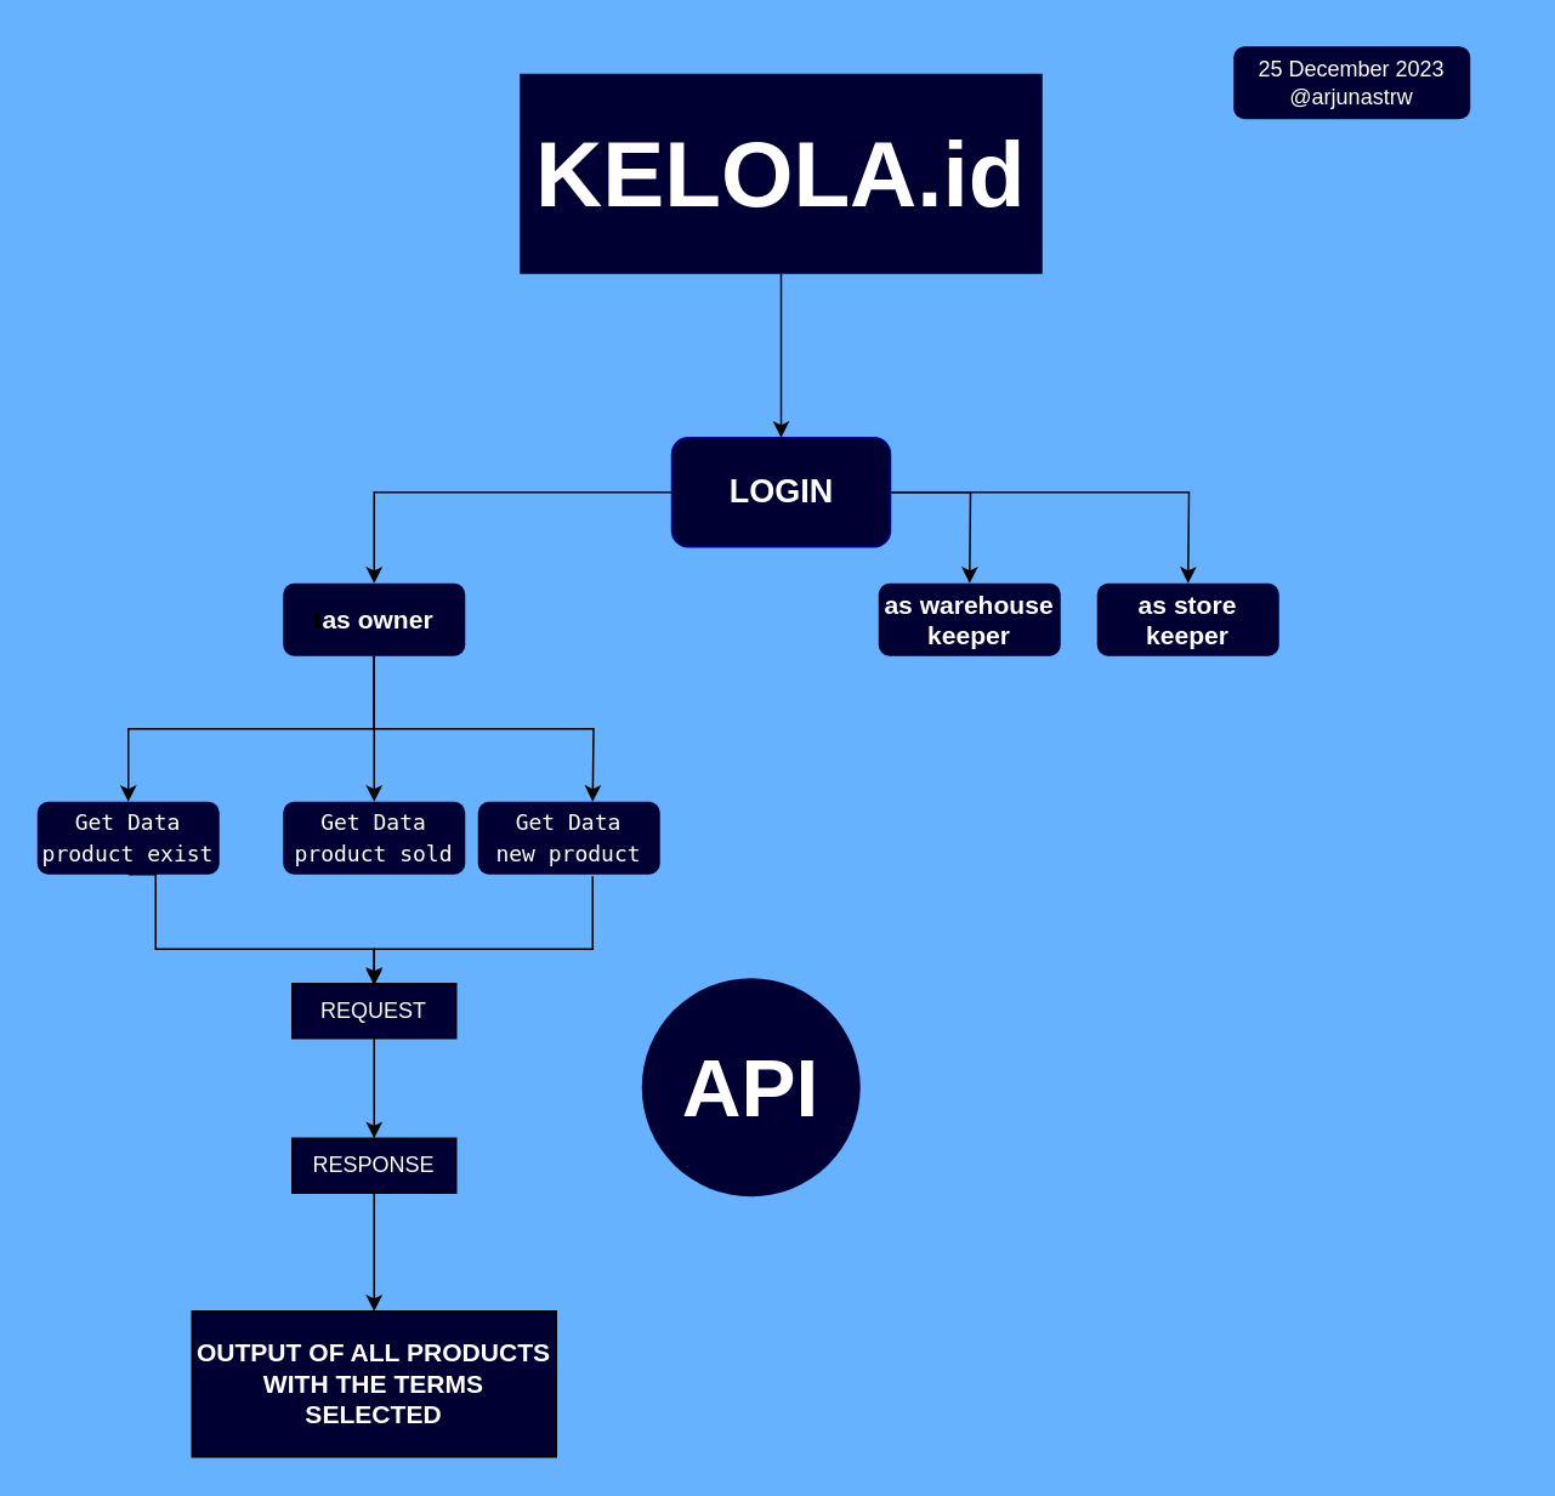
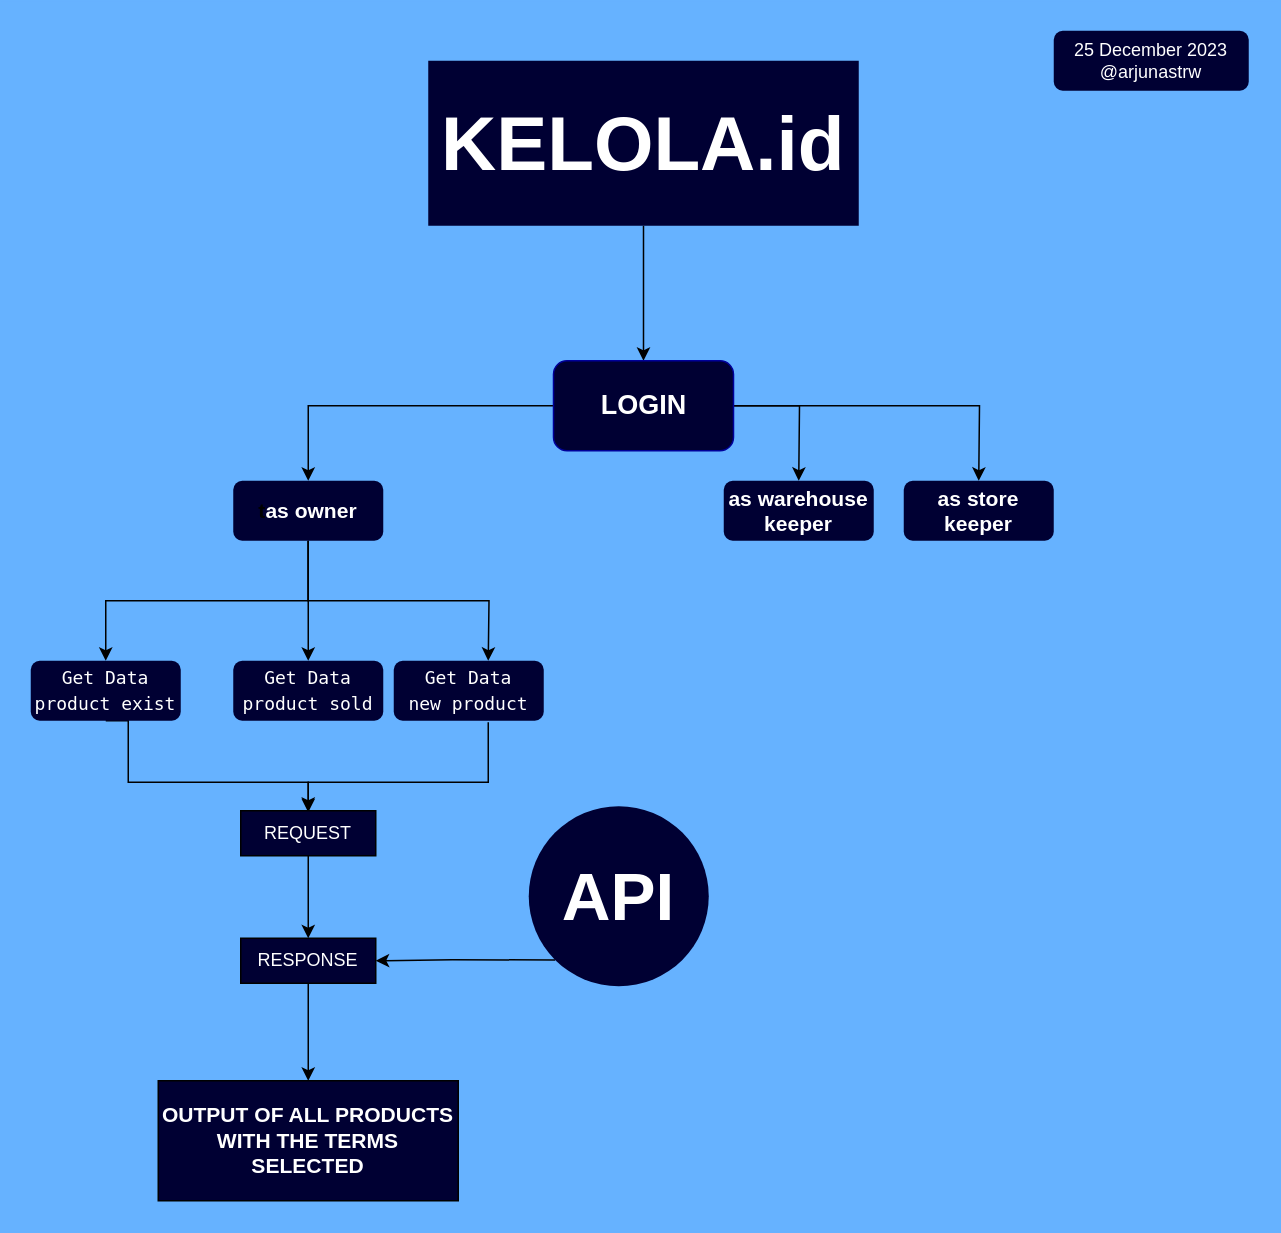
  <mxCell id="0" />
  <mxCell id="1" parent="0" />
  <mxCell id="2" style="edgeStyle=orthogonalEdgeStyle;rounded=0;orthogonalLoop=1;jettySize=auto;html=1;" edge="1" parent="1" source="3"><mxGeometry relative="1" as="geometry"><mxPoint x="428.5" y="240" as="targetPoint" /></mxGeometry></mxCell>
  <mxCell id="3" value="&lt;h1&gt;&lt;b&gt;&lt;font style=&quot;font-size: 51px;&quot;&gt;KELOLA.id&lt;/font&gt;&lt;/b&gt;&lt;/h1&gt;" style="rounded=0;whiteSpace=wrap;html=1;fillColor=#000033;fontColor=#ffffff;strokeColor=none;" vertex="1" parent="1"><mxGeometry x="285" y="40" width="287" height="110" as="geometry" /></mxCell>
  <mxCell id="4" style="edgeStyle=orthogonalEdgeStyle;rounded=0;orthogonalLoop=1;jettySize=auto;html=1;" edge="1" parent="1" source="7"><mxGeometry relative="1" as="geometry"><mxPoint x="532" y="320" as="targetPoint" /></mxGeometry></mxCell>
  <mxCell id="5" style="edgeStyle=orthogonalEdgeStyle;rounded=0;orthogonalLoop=1;jettySize=auto;html=1;exitX=0;exitY=0.5;exitDx=0;exitDy=0;entryX=0.5;entryY=0;entryDx=0;entryDy=0;" edge="1" parent="1" source="7" target="11"><mxGeometry relative="1" as="geometry"><mxPoint x="332" y="320" as="targetPoint" /></mxGeometry></mxCell>
  <mxCell id="6" style="edgeStyle=orthogonalEdgeStyle;rounded=0;orthogonalLoop=1;jettySize=auto;html=1;" edge="1" parent="1" source="7"><mxGeometry relative="1" as="geometry"><mxPoint x="652" y="320" as="targetPoint" /></mxGeometry></mxCell>
  <mxCell id="7" value="&lt;h2&gt;&lt;font color=&quot;#ffffff&quot;&gt;LOGIN&lt;/font&gt;&lt;/h2&gt;" style="rounded=1;whiteSpace=wrap;html=1;fillColor=#000033;strokeColor=#000099;" vertex="1" parent="1"><mxGeometry x="368.5" y="240" width="120" height="60" as="geometry" /></mxCell>
  <mxCell id="8" style="edgeStyle=orthogonalEdgeStyle;rounded=0;orthogonalLoop=1;jettySize=auto;html=1;exitX=0.5;exitY=1;exitDx=0;exitDy=0;entryX=0.5;entryY=0;entryDx=0;entryDy=0;" edge="1" parent="1" source="11" target="16"><mxGeometry relative="1" as="geometry"><mxPoint x="345.276" y="440" as="targetPoint" /></mxGeometry></mxCell>
  <mxCell id="9" style="edgeStyle=orthogonalEdgeStyle;rounded=0;orthogonalLoop=1;jettySize=auto;html=1;entryX=0.5;entryY=0;entryDx=0;entryDy=0;" edge="1" parent="1" source="11" target="17"><mxGeometry relative="1" as="geometry" /></mxCell>
  <mxCell id="10" style="edgeStyle=orthogonalEdgeStyle;rounded=0;orthogonalLoop=1;jettySize=auto;html=1;exitX=0.5;exitY=1;exitDx=0;exitDy=0;entryX=0.5;entryY=0;entryDx=0;entryDy=0;" edge="1" parent="1" source="11"><mxGeometry relative="1" as="geometry"><mxPoint x="325" y="440" as="targetPoint" /></mxGeometry></mxCell>
  <mxCell id="11" value="&lt;h3&gt;t&lt;font color=&quot;#ffffff&quot;&gt;as owner&lt;/font&gt;&lt;/h3&gt;" style="rounded=1;whiteSpace=wrap;html=1;strokeColor=none;fillColor=#000033;" vertex="1" parent="1"><mxGeometry x="155" y="320" width="100" height="40" as="geometry" /></mxCell>
  <mxCell id="12" value="&lt;h3&gt;as warehouse&lt;br&gt;keeper&lt;/h3&gt;" style="rounded=1;whiteSpace=wrap;html=1;strokeColor=none;fillColor=#000033;fontColor=#ffffff;" vertex="1" parent="1"><mxGeometry x="482" y="320" width="100" height="40" as="geometry" /></mxCell>
  <mxCell id="13" value="&lt;h3&gt;as store&lt;br&gt;keeper&lt;/h3&gt;" style="rounded=1;whiteSpace=wrap;html=1;strokeColor=none;fillColor=#000033;fontColor=#ffffff;" vertex="1" parent="1"><mxGeometry x="602" y="320" width="100" height="40" as="geometry" /></mxCell>
- <mxCell id="14" value="25 December 2023&lt;br&gt;@arjunastrw" style="rounded=1;whiteSpace=wrap;html=1;strokeColor=none;fillColor=#000033;fontColor=#ffffff;" vertex="1" parent="1"><mxGeometry x="677" y="25" width="130" height="40" as="geometry" /></mxCell>
+ <mxCell id="14" value="25 December 2023&lt;br&gt;@arjunastrw" style="rounded=1;whiteSpace=wrap;html=1;strokeColor=none;fillColor=#000033;fontColor=#ffffff;" vertex="1" parent="1"><mxGeometry x="702" y="20" width="130" height="40" as="geometry" /></mxCell>
  <mxCell id="15" style="edgeStyle=orthogonalEdgeStyle;rounded=0;orthogonalLoop=1;jettySize=auto;html=1;exitX=0.5;exitY=1;exitDx=0;exitDy=0;" edge="1" parent="1" source="16" target="23"><mxGeometry relative="1" as="geometry"><Array as="points"><mxPoint x="85" y="521" /><mxPoint x="205" y="521" /></Array></mxGeometry></mxCell>
  <mxCell id="16" value="&lt;pre style=&quot;line-height: 40%;&quot;&gt;&lt;font color=&quot;#ffffff&quot;&gt;Get Data&lt;/font&gt;&lt;/pre&gt;&lt;pre style=&quot;line-height: 40%;&quot;&gt;&lt;font color=&quot;#ffffff&quot;&gt;product exist&lt;/font&gt;&lt;/pre&gt;" style="rounded=1;whiteSpace=wrap;html=1;strokeColor=none;fillColor=#000033;" vertex="1" parent="1"><mxGeometry x="20" y="440" width="100" height="40" as="geometry" /></mxCell>
  <mxCell id="17" value="&lt;pre style=&quot;line-height: 40%;&quot;&gt;&lt;font color=&quot;#ffffff&quot;&gt;Get Data&lt;/font&gt;&lt;/pre&gt;&lt;pre style=&quot;line-height: 40%;&quot;&gt;&lt;font color=&quot;#ffffff&quot;&gt;product sold&lt;/font&gt;&lt;/pre&gt;" style="rounded=1;whiteSpace=wrap;html=1;strokeColor=none;fillColor=#000033;" vertex="1" parent="1"><mxGeometry x="155" y="440" width="100" height="40" as="geometry" /></mxCell>
  <mxCell id="18" style="edgeStyle=orthogonalEdgeStyle;rounded=0;orthogonalLoop=1;jettySize=auto;html=1;exitX=0.5;exitY=1;exitDx=0;exitDy=0;entryX=0.5;entryY=0;entryDx=0;entryDy=0;" edge="1" parent="1"><mxGeometry relative="1" as="geometry"><mxPoint x="325" y="481" as="sourcePoint" /><mxPoint x="205" y="541" as="targetPoint" /><Array as="points"><mxPoint x="325" y="521" /><mxPoint x="205" y="521" /></Array></mxGeometry></mxCell>
  <mxCell id="19" value="&lt;pre style=&quot;line-height: 40%;&quot;&gt;&lt;font color=&quot;#ffffff&quot;&gt;Get Data&lt;/font&gt;&lt;/pre&gt;&lt;pre style=&quot;line-height: 40%;&quot;&gt;&lt;font color=&quot;#ffffff&quot;&gt;new product&lt;/font&gt;&lt;br&gt;&lt;/pre&gt;" style="rounded=1;whiteSpace=wrap;html=1;strokeColor=none;fillColor=#000033;" vertex="1" parent="1"><mxGeometry x="262" y="440" width="100" height="40" as="geometry" /></mxCell>
+ <mxCell id="20" style="edgeStyle=orthogonalEdgeStyle;rounded=0;orthogonalLoop=1;jettySize=auto;html=1;exitX=0;exitY=1;exitDx=0;exitDy=0;entryX=1;entryY=0.5;entryDx=0;entryDy=0;" edge="1" parent="1" source="21" target="25"><mxGeometry relative="1" as="geometry" /></mxCell>
  <mxCell id="21" value="&lt;h1&gt;&lt;font style=&quot;font-size: 45px;&quot; color=&quot;#ffffff&quot;&gt;API&lt;/font&gt;&lt;/h1&gt;" style="ellipse;whiteSpace=wrap;html=1;aspect=fixed;strokeColor=none;fillColor=#000033;" vertex="1" parent="1"><mxGeometry x="352" y="537" width="120" height="120" as="geometry" /></mxCell>
  <mxCell id="22" style="edgeStyle=orthogonalEdgeStyle;rounded=0;orthogonalLoop=1;jettySize=auto;html=1;exitX=0.5;exitY=1;exitDx=0;exitDy=0;" edge="1" parent="1" source="23" target="25"><mxGeometry relative="1" as="geometry" /></mxCell>
  <mxCell id="23" value="&lt;font color=&quot;#ffffff&quot;&gt;REQUEST&lt;/font&gt;" style="whiteSpace=wrap;html=1;fillColor=#000033;" vertex="1" parent="1"><mxGeometry x="160" y="540" width="90" height="30" as="geometry" /></mxCell>
  <mxCell id="24" style="edgeStyle=orthogonalEdgeStyle;rounded=0;orthogonalLoop=1;jettySize=auto;html=1;exitX=0.5;exitY=1;exitDx=0;exitDy=0;entryX=0.5;entryY=0;entryDx=0;entryDy=0;" edge="1" parent="1" source="25" target="26"><mxGeometry relative="1" as="geometry" /></mxCell>
  <mxCell id="25" value="&lt;font color=&quot;#ffffff&quot;&gt;RESPONSE&lt;/font&gt;" style="whiteSpace=wrap;html=1;fillColor=#000033;" vertex="1" parent="1"><mxGeometry x="160" y="625" width="90" height="30" as="geometry" /></mxCell>
  <mxCell id="26" value="&lt;font color=&quot;#ffffff&quot;&gt;&lt;h3&gt;OUTPUT OF ALL PRODUCTS&lt;br&gt;WITH THE TERMS SELECTED&lt;/h3&gt;&lt;/font&gt;" style="whiteSpace=wrap;html=1;fillColor=#000033;" vertex="1" parent="1"><mxGeometry x="105" y="720" width="200" height="80" as="geometry" /></mxCell>
